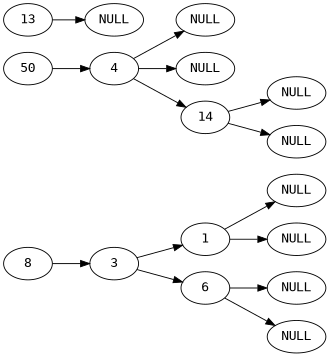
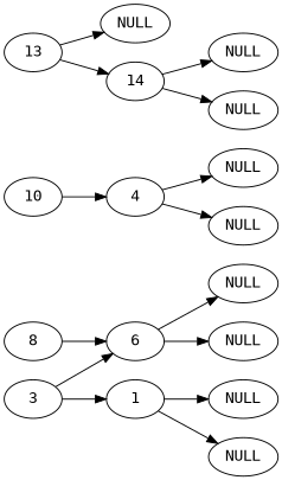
  digraph {
    fontname="DejaVu Sans Mono"
    rankdir=LR
    node [fontname="DejaVu Sans Mono"]
    edge [fontname="DejaVu Sans Mono"]
    8
    3
    1
    6
    n5 [label=4]
-   10 [label=50]
+   10
    n7 [label=NULL]
    n8 [label=NULL]
    n9 [label=NULL]
    n10 [label=NULL]
    n11 [label=NULL]
    n12 [label=NULL]
    n13 [label=NULL]
    13
    14
    n16 [label=NULL]
    n17 [label=NULL]
-   8 -> 3
+   8 -> 6
    3 -> 1
    3 -> 6
    1 -> n7
    1 -> n8
    6 -> n9
    6 -> n10
    n5 -> n11
    n5 -> n12
    10 -> n5
    13 -> n13
-   n5 -> 14
+   13 -> 14
    14 -> n16
    14 -> n17
  }
